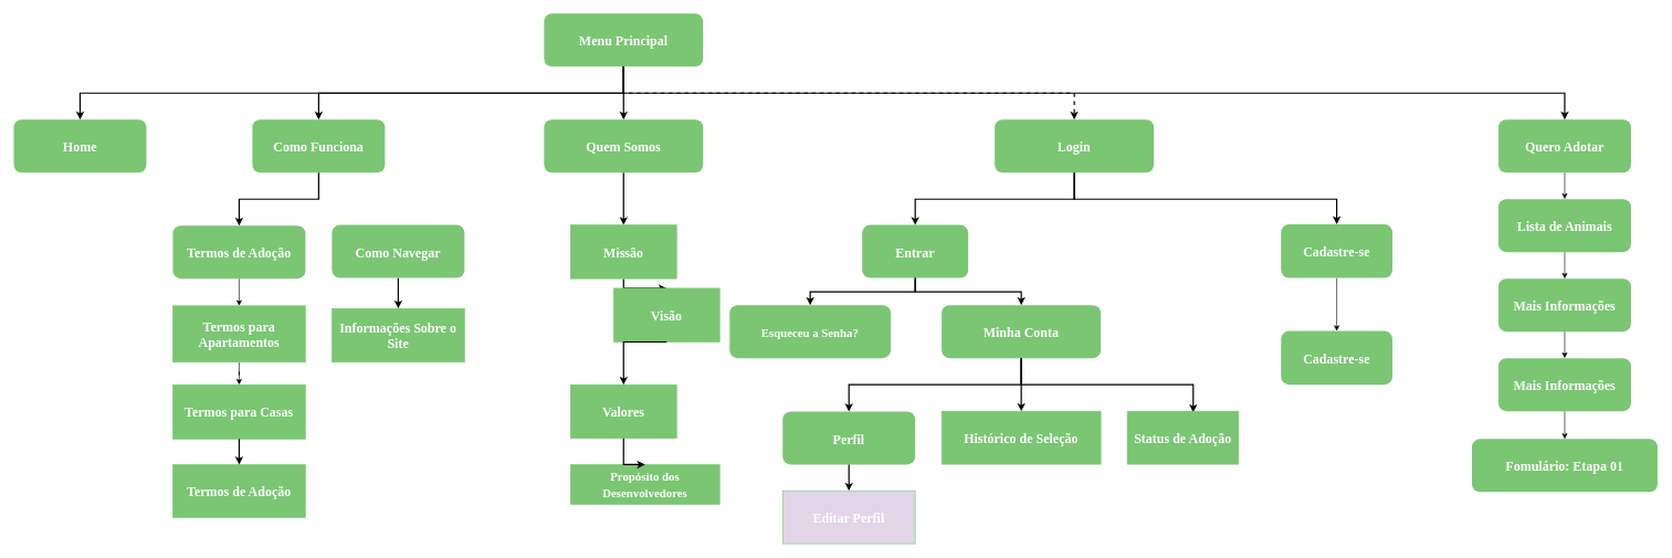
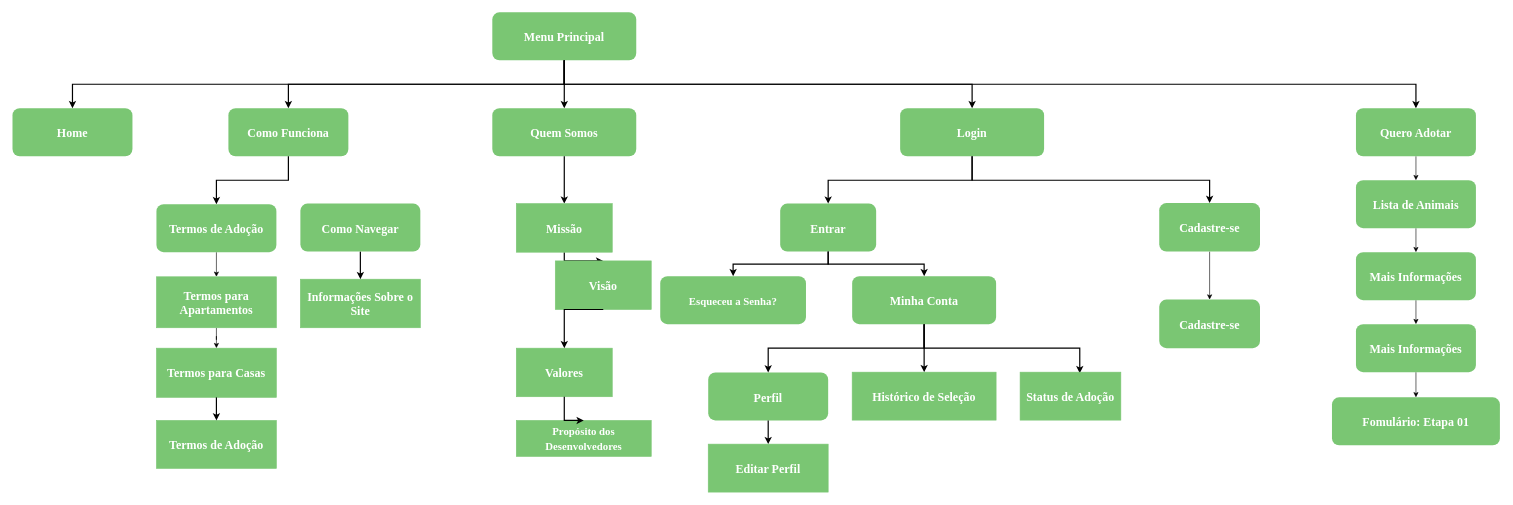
  <mxCell id="0" />
  <mxCell id="1" parent="0" />
  <mxCell id="2" value="Menu Principal" style="rounded=1;fillColor=#7ac673;gradientColor=none;strokeColor=none;fontColor=#FFFFFF;fontStyle=1;fontFamily=Tahoma;fontSize=20;" parent="1" vertex="1"><mxGeometry x="820" y="20" width="240" height="80" as="geometry" /></mxCell>
  <mxCell id="3" value="Quem Somos" style="rounded=1;fillColor=#7AC673;gradientColor=none;strokeColor=none;fontColor=#FFFFFF;fontStyle=1;fontFamily=Tahoma;fontSize=20;" parent="1" vertex="1"><mxGeometry x="820" y="180" width="240" height="80" as="geometry" /></mxCell>
  <mxCell id="4" value="" style="edgeStyle=elbowEdgeStyle;elbow=vertical;strokeWidth=2;rounded=0" parent="1" source="2" target="3" edge="1"><mxGeometry x="337" y="215.5" width="100" height="100" as="geometry"><mxPoint x="517" y="175.5" as="sourcePoint" /><mxPoint x="617" y="75.5" as="targetPoint" /></mxGeometry></mxCell>
  <mxCell id="5" value="Como Funciona" style="rounded=1;fillColor=#7ac673;gradientColor=none;strokeColor=none;fontColor=#FFFFFF;fontStyle=1;fontFamily=Tahoma;fontSize=20;" parent="1" vertex="1"><mxGeometry x="380" y="180" width="200" height="80" as="geometry" /></mxCell>
  <mxCell id="6" value="Home" style="rounded=1;fillColor=#7ac673;gradientColor=none;strokeColor=none;fontColor=#FFFFFF;fontStyle=1;fontFamily=Tahoma;fontSize=20;" parent="1" vertex="1"><mxGeometry x="20" y="180" width="200" height="80" as="geometry" /></mxCell>
  <mxCell id="7" value="" style="edgeStyle=elbowEdgeStyle;elbow=vertical;strokeWidth=2;rounded=0" parent="1" source="2" target="5" edge="1"><mxGeometry x="347" y="225.5" width="100" height="100" as="geometry"><mxPoint x="1042" y="135.5" as="sourcePoint" /><mxPoint x="1647" y="205.5" as="targetPoint" /></mxGeometry></mxCell>
  <mxCell id="8" value="" style="edgeStyle=elbowEdgeStyle;elbow=vertical;strokeWidth=2;rounded=0" parent="1" source="2" target="6" edge="1"><mxGeometry x="-23" y="135.5" width="100" height="100" as="geometry"><mxPoint x="157" y="95.5" as="sourcePoint" /><mxPoint x="257" y="-4.5" as="targetPoint" /></mxGeometry></mxCell>
  <mxCell id="9" value="" style="edgeStyle=elbowEdgeStyle;elbow=horizontal;strokeWidth=2;rounded=0;exitX=0.5;exitY=1;exitDx=0;exitDy=0;entryX=0.5;entryY=0;entryDx=0;entryDy=0;" parent="1" source="30" target="29" edge="1"><mxGeometry x="67" y="375.5" width="100" height="100" as="geometry"><mxPoint x="1300" y="585.5" as="sourcePoint" /><mxPoint x="1300" y="675.5" as="targetPoint" /><Array as="points"><mxPoint x="940" y="440" /></Array></mxGeometry></mxCell>
  <mxCell id="10" value="" style="edgeStyle=elbowEdgeStyle;elbow=horizontal;strokeWidth=2;rounded=0;exitX=0.5;exitY=1;exitDx=0;exitDy=0;entryX=0.5;entryY=0;entryDx=0;entryDy=0;" parent="1" source="3" target="30" edge="1"><mxGeometry x="103.5" y="135.5" width="100" height="100" as="geometry"><mxPoint x="1336.5" y="345.5" as="sourcePoint" /><mxPoint x="1336.5" y="525.5" as="targetPoint" /><Array as="points"><mxPoint x="940" y="300" /></Array></mxGeometry></mxCell>
  <mxCell id="11" value="" style="edgeStyle=elbowEdgeStyle;elbow=vertical;strokeWidth=2;rounded=0;entryX=0.5;entryY=0;entryDx=0;entryDy=0;exitX=0.5;exitY=1;exitDx=0;exitDy=0;" parent="1" source="5" target="25" edge="1"><mxGeometry x="-23" y="135.5" width="100" height="100" as="geometry"><mxPoint x="630" y="290" as="sourcePoint" /><mxPoint x="520" y="340" as="targetPoint" /><Array as="points"><mxPoint x="580" y="300" /></Array></mxGeometry></mxCell>
  <mxCell id="12" value="" style="edgeStyle=orthogonalEdgeStyle;rounded=0;orthogonalLoop=1;jettySize=auto;html=1;fontSize=20;" edge="1" parent="1" source="14" target="15"><mxGeometry relative="1" as="geometry" /></mxCell>
  <mxCell id="13" value="" style="edgeStyle=orthogonalEdgeStyle;rounded=0;orthogonalLoop=1;jettySize=auto;html=1;fontSize=20;exitX=0.5;exitY=1;exitDx=0;exitDy=0;entryX=0.5;entryY=0;entryDx=0;entryDy=0;" edge="1" parent="1" source="25" target="14"><mxGeometry relative="1" as="geometry"><mxPoint x="620" y="420" as="targetPoint" /></mxGeometry></mxCell>
  <mxCell id="14" value="&lt;p&gt;&lt;font color=&quot;#ffffff&quot; face=&quot;Tahoma&quot;&gt;&lt;b&gt;Termos para Apartamentos&lt;/b&gt;&lt;/font&gt;&lt;/p&gt;" style="rounded=0;whiteSpace=wrap;html=1;fontSize=20;fillColor=#7ac673;strokeColor=#7AC673;" vertex="1" parent="1"><mxGeometry x="260" y="461" width="200" height="85" as="geometry" /></mxCell>
  <mxCell id="15" value="&lt;p&gt;&lt;font face=&quot;Tahoma&quot; color=&quot;#ffffff&quot;&gt;&lt;b&gt;Termos para Casas&lt;/b&gt;&lt;/font&gt;&lt;/p&gt;" style="rounded=0;whiteSpace=wrap;html=1;fontSize=20;fillColor=#7ac673;strokeColor=#7AC673;" vertex="1" parent="1"><mxGeometry x="260" y="580" width="200" height="82" as="geometry" /></mxCell>
  <mxCell id="16" value="&lt;p&gt;&lt;font face=&quot;Tahoma&quot; color=&quot;#ffffff&quot;&gt;&lt;b&gt;Termos de Adoção&lt;/b&gt;&lt;/font&gt;&lt;/p&gt;" style="rounded=0;whiteSpace=wrap;html=1;fontSize=20;fillColor=#7ac673;strokeColor=#7AC673;" vertex="1" parent="1"><mxGeometry x="260" y="700.5" width="200" height="80" as="geometry" /></mxCell>
  <mxCell id="17" value="" style="edgeStyle=elbowEdgeStyle;elbow=horizontal;strokeWidth=2;rounded=0;entryX=0.5;entryY=0;entryDx=0;entryDy=0;exitX=0.5;exitY=1;exitDx=0;exitDy=0;" edge="1" parent="1" source="15" target="16"><mxGeometry x="-80" y="285" width="100" height="100" as="geometry"><mxPoint x="560" y="670" as="sourcePoint" /><mxPoint x="370" y="470" as="targetPoint" /><Array as="points" /></mxGeometry></mxCell>
  <mxCell id="18" value="Login" style="rounded=1;fillColor=#7AC673;gradientColor=none;strokeColor=none;fontColor=#FFFFFF;fontStyle=1;fontFamily=Tahoma;fontSize=20;" vertex="1" parent="1"><mxGeometry x="1500" y="180" width="240" height="80" as="geometry" /></mxCell>
  <mxCell id="19" value="" style="edgeStyle=orthogonalEdgeStyle;rounded=0;orthogonalLoop=1;jettySize=auto;html=1;fontSize=18;" edge="1" parent="1" source="20" target="52"><mxGeometry relative="1" as="geometry" /></mxCell>
  <mxCell id="20" value="Quero Adotar" style="rounded=1;fillColor=#7AC673;gradientColor=none;strokeColor=none;fontColor=#FFFFFF;fontStyle=1;fontFamily=Tahoma;fontSize=20;" vertex="1" parent="1"><mxGeometry x="2260" y="180" width="200" height="80" as="geometry" /></mxCell>
- <mxCell id="21" value="" style="edgeStyle=elbowEdgeStyle;elbow=vertical;strokeWidth=2;rounded=0;exitX=0.5;exitY=1;exitDx=0;exitDy=0;dashed=1;" edge="1" parent="1" source="2" target="18"><mxGeometry x="-13" y="145.5" width="100" height="100" as="geometry"><mxPoint x="1030" y="110" as="sourcePoint" /><mxPoint x="370" y="190" as="targetPoint" /></mxGeometry></mxCell>
+ <mxCell id="21" value="" style="edgeStyle=elbowEdgeStyle;elbow=vertical;strokeWidth=2;rounded=0;exitX=0.5;exitY=1;exitDx=0;exitDy=0;" edge="1" parent="1" source="2" target="18"><mxGeometry x="-13" y="145.5" width="100" height="100" as="geometry"><mxPoint x="1030" y="110" as="sourcePoint" /><mxPoint x="370" y="190" as="targetPoint" /></mxGeometry></mxCell>
  <mxCell id="22" value="" style="edgeStyle=elbowEdgeStyle;elbow=vertical;strokeWidth=2;rounded=0;exitX=0.5;exitY=1;exitDx=0;exitDy=0;entryX=0.5;entryY=0;entryDx=0;entryDy=0;" edge="1" parent="1" source="2" target="20"><mxGeometry x="-3" y="155.5" width="100" height="100" as="geometry"><mxPoint x="1030.059" y="109.647" as="sourcePoint" /><mxPoint x="1430" y="190" as="targetPoint" /><Array as="points"><mxPoint x="1390" y="140" /></Array></mxGeometry></mxCell>
  <mxCell id="23" value="&lt;p&gt;&lt;font face=&quot;Tahoma&quot; color=&quot;#ffffff&quot;&gt;&lt;b&gt;Informações Sobre o Site&lt;/b&gt;&lt;/font&gt;&lt;/p&gt;" style="rounded=0;whiteSpace=wrap;html=1;fontSize=20;fillColor=#7ac673;strokeColor=#7AC673;" vertex="1" parent="1"><mxGeometry x="500" y="465" width="200" height="81" as="geometry" /></mxCell>
  <mxCell id="24" value="" style="edgeStyle=elbowEdgeStyle;elbow=horizontal;strokeWidth=2;rounded=0;entryX=0.5;entryY=0;entryDx=0;entryDy=0;exitX=0.5;exitY=1;exitDx=0;exitDy=0;" edge="1" parent="1" source="26" target="23"><mxGeometry x="-80" y="285" width="100" height="100" as="geometry"><mxPoint x="759.667" y="420.333" as="sourcePoint" /><mxPoint x="490.429" y="469.714" as="targetPoint" /><Array as="points" /></mxGeometry></mxCell>
  <mxCell id="25" value="Termos de Adoção" style="rounded=1;fillColor=#7ac673;gradientColor=none;strokeColor=none;fontColor=#FFFFFF;fontStyle=1;fontFamily=Tahoma;fontSize=20;" vertex="1" parent="1"><mxGeometry x="260" y="340" width="200" height="80" as="geometry" /></mxCell>
  <mxCell id="26" value="Como Navegar" style="rounded=1;fillColor=#7ac673;gradientColor=none;strokeColor=none;fontColor=#FFFFFF;fontStyle=1;fontFamily=Tahoma;fontSize=20;" vertex="1" parent="1"><mxGeometry x="500" y="339" width="200" height="80" as="geometry" /></mxCell>
  <mxCell id="27" value="&lt;p&gt;&lt;font face=&quot;Tahoma&quot; color=&quot;#ffffff&quot; size=&quot;1&quot;&gt;&lt;b style=&quot;font-size: 18px&quot;&gt;Propósito dos Desenvolvedores&lt;/b&gt;&lt;/font&gt;&lt;/p&gt;" style="rounded=0;whiteSpace=wrap;html=1;fontSize=20;fillColor=#7ac673;strokeColor=#7AC673;" vertex="1" parent="1"><mxGeometry x="860" y="700.5" width="225" height="60" as="geometry" /></mxCell>
  <mxCell id="28" value="&lt;p&gt;&lt;font face=&quot;Tahoma&quot; color=&quot;#ffffff&quot;&gt;&lt;b&gt;Valores&lt;/b&gt;&lt;/font&gt;&lt;/p&gt;" style="rounded=0;whiteSpace=wrap;html=1;fontSize=20;fillColor=#7ac673;strokeColor=#7AC673;" vertex="1" parent="1"><mxGeometry x="860" y="580" width="160" height="81" as="geometry" /></mxCell>
  <mxCell id="29" value="&lt;p&gt;&lt;font face=&quot;Tahoma&quot; color=&quot;#ffffff&quot;&gt;&lt;b&gt;Visão&lt;/b&gt;&lt;/font&gt;&lt;/p&gt;" style="rounded=0;whiteSpace=wrap;html=1;fontSize=20;fillColor=#7ac673;strokeColor=#7AC673;" vertex="1" parent="1"><mxGeometry x="925" y="434.5" width="160" height="81" as="geometry" /></mxCell>
  <mxCell id="30" value="&lt;p&gt;&lt;font color=&quot;#ffffff&quot; face=&quot;Tahoma&quot;&gt;&lt;b&gt;Missão&lt;/b&gt;&lt;/font&gt;&lt;/p&gt;" style="rounded=0;whiteSpace=wrap;html=1;fontSize=20;fillColor=#7ac673;strokeColor=#7AC673;" vertex="1" parent="1"><mxGeometry x="860" y="339" width="160" height="81" as="geometry" /></mxCell>
  <mxCell id="31" value="" style="edgeStyle=elbowEdgeStyle;elbow=horizontal;strokeWidth=2;rounded=0;exitX=0.5;exitY=1;exitDx=0;exitDy=0;entryX=0.5;entryY=0;entryDx=0;entryDy=0;" edge="1" parent="1" source="29" target="28"><mxGeometry x="113.5" y="145.5" width="100" height="100" as="geometry"><mxPoint x="1029.667" y="270.333" as="sourcePoint" /><mxPoint x="1029.667" y="350.333" as="targetPoint" /><Array as="points"><mxPoint x="940" y="560" /></Array></mxGeometry></mxCell>
  <mxCell id="32" value="" style="edgeStyle=elbowEdgeStyle;elbow=horizontal;strokeWidth=2;rounded=0;exitX=0.5;exitY=1;exitDx=0;exitDy=0;entryX=0.5;entryY=0;entryDx=0;entryDy=0;" edge="1" parent="1" source="28" target="27"><mxGeometry x="113.5" y="145.5" width="100" height="100" as="geometry"><mxPoint x="1029.667" y="270.333" as="sourcePoint" /><mxPoint x="1029.667" y="350.333" as="targetPoint" /><Array as="points"><mxPoint x="940" y="680" /></Array></mxGeometry></mxCell>
  <mxCell id="33" value="Entrar" style="rounded=1;fillColor=#7AC673;gradientColor=none;strokeColor=none;fontColor=#FFFFFF;fontStyle=1;fontFamily=Tahoma;fontSize=20;" vertex="1" parent="1"><mxGeometry x="1300" y="339" width="160" height="80" as="geometry" /></mxCell>
  <mxCell id="34" value="" style="edgeStyle=orthogonalEdgeStyle;rounded=0;orthogonalLoop=1;jettySize=auto;html=1;fontSize=18;" edge="1" parent="1" source="35" target="36"><mxGeometry relative="1" as="geometry" /></mxCell>
  <mxCell id="35" value="Cadastre-se" style="rounded=1;fillColor=#7AC673;gradientColor=none;strokeColor=none;fontColor=#FFFFFF;fontStyle=1;fontFamily=Tahoma;fontSize=20;" vertex="1" parent="1"><mxGeometry x="1932" y="338" width="168" height="81" as="geometry" /></mxCell>
  <mxCell id="36" value="Cadastre-se" style="rounded=1;fillColor=#7AC673;gradientColor=none;strokeColor=none;fontColor=#FFFFFF;fontStyle=1;fontFamily=Tahoma;fontSize=20;" vertex="1" parent="1"><mxGeometry x="1932" y="499" width="168" height="81" as="geometry" /></mxCell>
  <mxCell id="37" value="Esqueceu a Senha?" style="rounded=1;fillColor=#7AC673;gradientColor=none;strokeColor=none;fontColor=#FFFFFF;fontStyle=1;fontFamily=Tahoma;fontSize=18;" vertex="1" parent="1"><mxGeometry x="1100" y="460" width="243" height="80" as="geometry" /></mxCell>
  <mxCell id="38" value="Minha Conta" style="rounded=1;fillColor=#7AC673;gradientColor=none;strokeColor=none;fontColor=#FFFFFF;fontStyle=1;fontFamily=Tahoma;fontSize=20;" vertex="1" parent="1"><mxGeometry x="1420" y="460" width="240" height="80" as="geometry" /></mxCell>
  <mxCell id="39" value="" style="edgeStyle=elbowEdgeStyle;elbow=vertical;strokeWidth=2;rounded=0;exitX=0.5;exitY=1;exitDx=0;exitDy=0;entryX=0.5;entryY=0;entryDx=0;entryDy=0;" edge="1" parent="1" source="18" target="33"><mxGeometry x="7" y="165.5" width="100" height="100" as="geometry"><mxPoint x="949.667" y="110.333" as="sourcePoint" /><mxPoint x="1809.667" y="190.333" as="targetPoint" /><Array as="points"><mxPoint x="1340" y="300" /></Array></mxGeometry></mxCell>
  <mxCell id="40" value="" style="edgeStyle=elbowEdgeStyle;elbow=vertical;strokeWidth=2;rounded=0;exitX=0.5;exitY=1;exitDx=0;exitDy=0;entryX=0.5;entryY=0;entryDx=0;entryDy=0;" edge="1" parent="1" source="18" target="35"><mxGeometry x="17" y="175.5" width="100" height="100" as="geometry"><mxPoint x="1429.667" y="270.333" as="sourcePoint" /><mxPoint x="1269.667" y="348.667" as="targetPoint" /><Array as="points"><mxPoint x="1500" y="300" /></Array></mxGeometry></mxCell>
  <mxCell id="41" value="" style="edgeStyle=elbowEdgeStyle;elbow=vertical;strokeWidth=2;rounded=0;exitX=0.5;exitY=1;exitDx=0;exitDy=0;entryX=0.5;entryY=0;entryDx=0;entryDy=0;" edge="1" parent="1" source="33" target="37"><mxGeometry x="17" y="175.5" width="100" height="100" as="geometry"><mxPoint x="1629.5" y="270.333" as="sourcePoint" /><mxPoint x="1389.5" y="348.667" as="targetPoint" /><Array as="points"><mxPoint x="1310" y="440" /></Array></mxGeometry></mxCell>
  <mxCell id="42" value="" style="edgeStyle=elbowEdgeStyle;elbow=vertical;strokeWidth=2;rounded=0;exitX=0.5;exitY=1;exitDx=0;exitDy=0;entryX=0.5;entryY=0;entryDx=0;entryDy=0;" edge="1" parent="1" source="33" target="38"><mxGeometry x="27" y="185.5" width="100" height="100" as="geometry"><mxPoint x="1389.5" y="428.667" as="sourcePoint" /><mxPoint x="1251.167" y="470.333" as="targetPoint" /><Array as="points" /></mxGeometry></mxCell>
  <mxCell id="43" value="Perfil" style="rounded=1;fillColor=#7AC673;gradientColor=none;strokeColor=none;fontColor=#FFFFFF;fontStyle=1;fontFamily=Tahoma;fontSize=20;" vertex="1" parent="1"><mxGeometry x="1180" y="620.5" width="200" height="80" as="geometry" /></mxCell>
  <mxCell id="44" value="" style="edgeStyle=elbowEdgeStyle;elbow=vertical;strokeWidth=2;rounded=0;exitX=0.5;exitY=1;exitDx=0;exitDy=0;entryX=0.5;entryY=0;entryDx=0;entryDy=0;" edge="1" parent="1" source="38" target="43"><mxGeometry x="37" y="195.5" width="100" height="100" as="geometry"><mxPoint x="1389.5" y="428.667" as="sourcePoint" /><mxPoint x="1549.5" y="470.333" as="targetPoint" /><Array as="points" /></mxGeometry></mxCell>
  <mxCell id="45" value="" style="edgeStyle=elbowEdgeStyle;elbow=vertical;strokeWidth=2;rounded=0;exitX=0.5;exitY=1;exitDx=0;exitDy=0;entryX=0.5;entryY=0;entryDx=0;entryDy=0;" edge="1" parent="1" source="38" target="49"><mxGeometry x="47" y="205.5" width="100" height="100" as="geometry"><mxPoint x="1549.5" y="550.333" as="sourcePoint" /><mxPoint x="1540" y="620" as="targetPoint" /><Array as="points" /></mxGeometry></mxCell>
  <mxCell id="46" value="" style="edgeStyle=elbowEdgeStyle;elbow=vertical;strokeWidth=2;rounded=0;exitX=0.5;exitY=1;exitDx=0;exitDy=0;entryX=0.5;entryY=0;entryDx=0;entryDy=0;" edge="1" parent="1" source="38"><mxGeometry x="47" y="205.5" width="100" height="100" as="geometry"><mxPoint x="1549.5" y="550.333" as="sourcePoint" /><mxPoint x="1799.5" y="622" as="targetPoint" /><Array as="points"><mxPoint x="1670" y="580" /></Array></mxGeometry></mxCell>
- <mxCell id="47" value="&lt;p&gt;&lt;font face=&quot;Tahoma&quot; color=&quot;#ffffff&quot;&gt;&lt;b&gt;Editar Perfil&lt;/b&gt;&lt;/font&gt;&lt;/p&gt;" style="rounded=0;whiteSpace=wrap;html=1;fontSize=20;fillColor=#e1d5e7;strokeColor=#7AC673;" vertex="1" parent="1"><mxGeometry x="1180" y="740" width="200" height="80" as="geometry" /></mxCell>
+ <mxCell id="47" value="&lt;p&gt;&lt;font face=&quot;Tahoma&quot; color=&quot;#ffffff&quot;&gt;&lt;b&gt;Editar Perfil&lt;/b&gt;&lt;/font&gt;&lt;/p&gt;" style="rounded=0;whiteSpace=wrap;html=1;fontSize=20;fillColor=#7ac673;strokeColor=#7AC673;" vertex="1" parent="1"><mxGeometry x="1180" y="740" width="200" height="80" as="geometry" /></mxCell>
  <mxCell id="48" value="" style="edgeStyle=elbowEdgeStyle;elbow=vertical;strokeWidth=2;rounded=0;exitX=0.5;exitY=1;exitDx=0;exitDy=0;entryX=0.5;entryY=0;entryDx=0;entryDy=0;" edge="1" parent="1" source="43" target="47"><mxGeometry x="47" y="205.5" width="100" height="100" as="geometry"><mxPoint x="1549.5" y="550.333" as="sourcePoint" /><mxPoint x="1289.5" y="630.333" as="targetPoint" /><Array as="points" /></mxGeometry></mxCell>
  <mxCell id="49" value="&lt;p&gt;&lt;font face=&quot;Tahoma&quot; color=&quot;#ffffff&quot;&gt;&lt;b&gt;Histórico de Seleção&lt;/b&gt;&lt;/font&gt;&lt;/p&gt;" style="rounded=0;whiteSpace=wrap;html=1;fontSize=20;fillColor=#7ac673;strokeColor=#7AC673;" vertex="1" parent="1"><mxGeometry x="1420" y="620" width="240" height="80" as="geometry" /></mxCell>
  <mxCell id="50" value="&lt;p&gt;&lt;font face=&quot;Tahoma&quot; color=&quot;#ffffff&quot;&gt;&lt;b&gt;Status de Adoção&lt;/b&gt;&lt;/font&gt;&lt;/p&gt;" style="rounded=0;whiteSpace=wrap;html=1;fontSize=20;fillColor=#7ac673;strokeColor=#7AC673;" vertex="1" parent="1"><mxGeometry x="1700" y="620" width="168" height="80" as="geometry" /></mxCell>
  <mxCell id="51" value="" style="edgeStyle=orthogonalEdgeStyle;rounded=0;orthogonalLoop=1;jettySize=auto;html=1;fontSize=18;" edge="1" parent="1" source="52" target="54"><mxGeometry relative="1" as="geometry" /></mxCell>
  <mxCell id="52" value="Lista de Animais" style="rounded=1;fillColor=#7AC673;gradientColor=none;strokeColor=none;fontColor=#FFFFFF;fontStyle=1;fontFamily=Tahoma;fontSize=20;" vertex="1" parent="1"><mxGeometry x="2260" y="300" width="200" height="80" as="geometry" /></mxCell>
  <mxCell id="53" value="" style="edgeStyle=orthogonalEdgeStyle;rounded=0;orthogonalLoop=1;jettySize=auto;html=1;fontSize=18;" edge="1" parent="1" source="54" target="56"><mxGeometry relative="1" as="geometry" /></mxCell>
  <mxCell id="54" value="Mais Informações" style="rounded=1;fillColor=#7AC673;gradientColor=none;strokeColor=none;fontColor=#FFFFFF;fontStyle=1;fontFamily=Tahoma;fontSize=20;" vertex="1" parent="1"><mxGeometry x="2260" y="420" width="200" height="80" as="geometry" /></mxCell>
  <mxCell id="55" value="" style="edgeStyle=orthogonalEdgeStyle;rounded=0;orthogonalLoop=1;jettySize=auto;html=1;fontSize=18;" edge="1" parent="1" source="56" target="57"><mxGeometry relative="1" as="geometry" /></mxCell>
  <mxCell id="56" value="Mais Informações" style="rounded=1;fillColor=#7AC673;gradientColor=none;strokeColor=none;fontColor=#FFFFFF;fontStyle=1;fontFamily=Tahoma;fontSize=20;" vertex="1" parent="1"><mxGeometry x="2260" y="540" width="200" height="80" as="geometry" /></mxCell>
  <mxCell id="57" value="Fomulário: Etapa 01" style="rounded=1;fillColor=#7AC673;gradientColor=none;strokeColor=none;fontColor=#FFFFFF;fontStyle=1;fontFamily=Tahoma;fontSize=20;" vertex="1" parent="1"><mxGeometry x="2220" y="662" width="280" height="80" as="geometry" /></mxCell>
